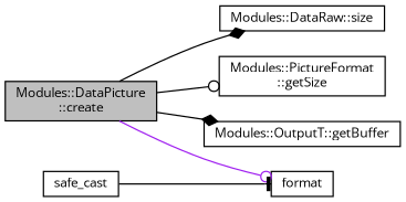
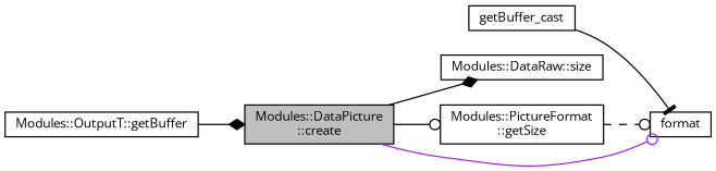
  digraph {
    fontname="Open Sans"
    rankdir=LR
    node [color=black fillcolor=white fontname="Open Sans" fontsize=10 shape=record style=filled]
    edge [arrowhead=odot color=black fontname="Open Sans" fontsize=10 labelfontname=Helvetica labelfontsize=10 style=solid]
    n1 [fillcolor=grey75 fontcolor=black height=0.2 label="Modules::DataPicture\l::create" width=0.4]
    n2 [height=0.2 label="Modules::DataRaw::size" width=0.4]
    n3 [height=0.2 label="Modules::PictureFormat\l::getSize" width=0.4]
    n4 [height=0.2 label="Modules::OutputT::getBuffer" width=0.4]
    n5 [height=0.2 label=format width=0.4]
-   n6 [height=0.2 label=safe_cast width=0.4]
+   n6 [height=0.2 label=getBuffer_cast width=0.4]
    n1 -> n2 [arrowhead=diamond]
    n1 -> n3
-   n1 -> n4 [arrowhead=diamond]
+   n4 -> n1 [arrowhead=diamond]
    n1 -> n5 [color=purple]
+   n3 -> n5 [style=dashed]
    n6 -> n5 [arrowhead=tee]
  }
